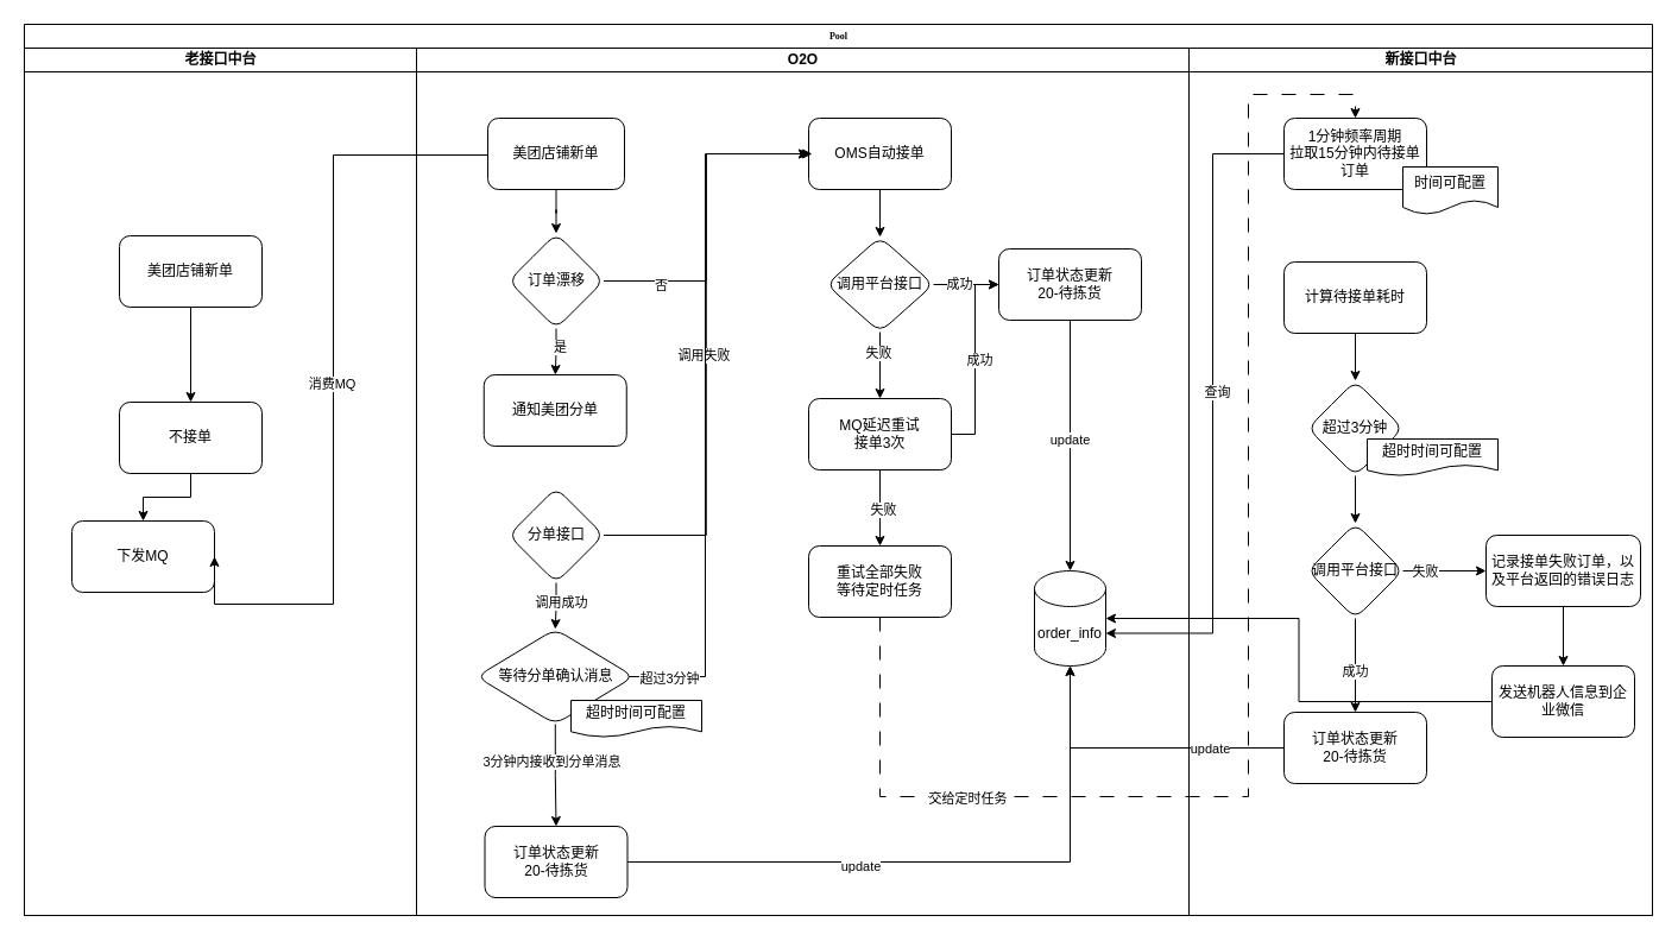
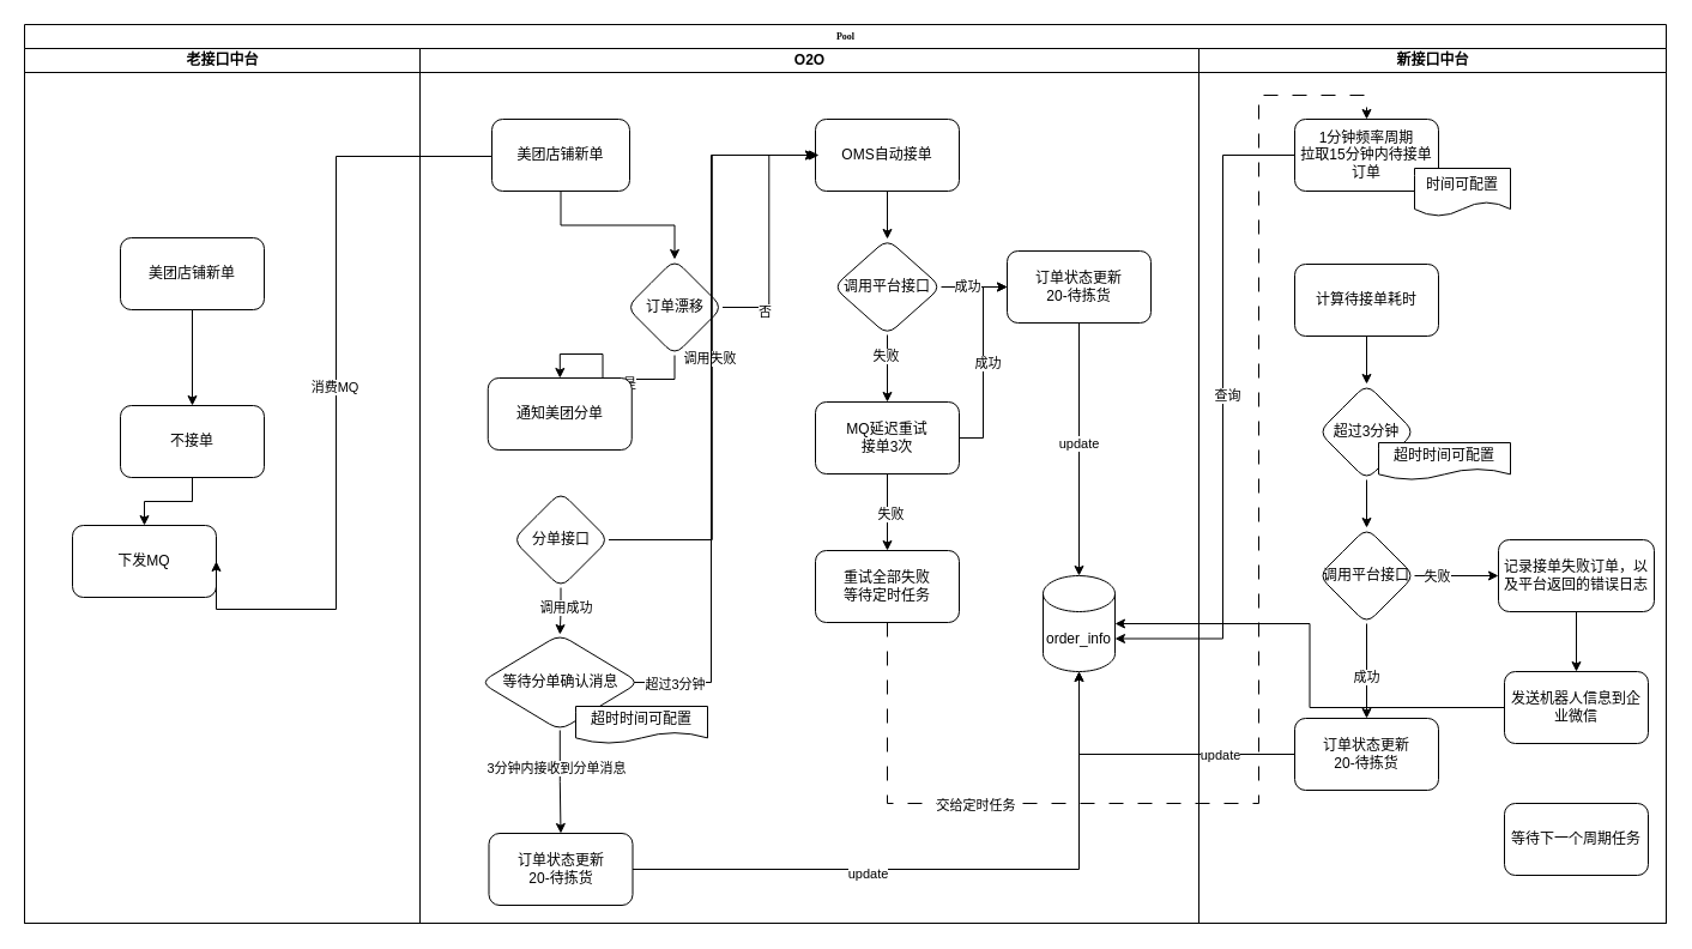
  <mxCell id="0" />
  <mxCell id="1" parent="0" />
  <mxCell id="2" value="Pool" style="swimlane;html=1;childLayout=stackLayout;startSize=20;rounded=0;shadow=0;labelBackgroundColor=none;strokeWidth=1;fontFamily=Verdana;fontSize=8;align=center;" vertex="1" parent="1"><mxGeometry x="20" y="20" width="1370" height="750" as="geometry" /></mxCell>
  <mxCell id="3" value="老接口中台" style="swimlane;html=1;startSize=20;" vertex="1" parent="2"><mxGeometry y="20" width="330" height="730" as="geometry" /></mxCell>
  <mxCell id="4" value="" style="edgeStyle=orthogonalEdgeStyle;rounded=0;orthogonalLoop=1;jettySize=auto;html=1;" edge="1" parent="3" source="5" target="7"><mxGeometry relative="1" as="geometry" /></mxCell>
  <mxCell id="5" value="美团店铺新单" style="rounded=1;whiteSpace=wrap;html=1;" vertex="1" parent="3"><mxGeometry x="80" y="158" width="120" height="60" as="geometry" /></mxCell>
  <mxCell id="6" value="" style="edgeStyle=orthogonalEdgeStyle;rounded=0;orthogonalLoop=1;jettySize=auto;html=1;" edge="1" parent="3" source="7" target="8"><mxGeometry relative="1" as="geometry" /></mxCell>
  <mxCell id="7" value="不接单" style="rounded=1;whiteSpace=wrap;html=1;" vertex="1" parent="3"><mxGeometry x="80" y="298" width="120" height="60" as="geometry" /></mxCell>
  <mxCell id="8" value="下发MQ" style="whiteSpace=wrap;html=1;rounded=1;" vertex="1" parent="3"><mxGeometry x="40" y="398" width="120" height="60" as="geometry" /></mxCell>
  <mxCell id="9" value="O2O" style="swimlane;html=1;startSize=20;" vertex="1" parent="2"><mxGeometry x="330" y="20" width="650" height="730" as="geometry" /></mxCell>
  <mxCell id="10" value="" style="edgeStyle=orthogonalEdgeStyle;rounded=0;orthogonalLoop=1;jettySize=auto;html=1;" edge="1" parent="9" source="11" target="16"><mxGeometry relative="1" as="geometry" /></mxCell>
  <mxCell id="11" value="美团店铺新单" style="rounded=1;whiteSpace=wrap;html=1;" vertex="1" parent="9"><mxGeometry x="60" y="59" width="115" height="60" as="geometry" /></mxCell>
  <mxCell id="12" value="" style="edgeStyle=orthogonalEdgeStyle;rounded=0;orthogonalLoop=1;jettySize=auto;html=1;" edge="1" parent="9" source="16" target="29"><mxGeometry relative="1" as="geometry" /></mxCell>
  <mxCell id="13" value="是" style="edgeLabel;html=1;align=center;verticalAlign=middle;resizable=0;points=[];" vertex="1" connectable="0" parent="12"><mxGeometry x="-0.257" y="3" relative="1" as="geometry"><mxPoint as="offset" /></mxGeometry></mxCell>
  <mxCell id="14" style="edgeStyle=orthogonalEdgeStyle;rounded=0;orthogonalLoop=1;jettySize=auto;html=1;exitX=1;exitY=0.5;exitDx=0;exitDy=0;entryX=0;entryY=0.5;entryDx=0;entryDy=0;" edge="1" parent="9" source="16" target="18"><mxGeometry relative="1" as="geometry" /></mxCell>
  <mxCell id="15" value="否" style="edgeLabel;html=1;align=center;verticalAlign=middle;resizable=0;points=[];" vertex="1" connectable="0" parent="14"><mxGeometry x="-0.664" y="-3" relative="1" as="geometry"><mxPoint x="1" as="offset" /></mxGeometry></mxCell>
- <mxCell id="16" value="订单漂移" style="rhombus;whiteSpace=wrap;html=1;rounded=1;" vertex="1" parent="9"><mxGeometry x="77.5" y="156" width="80" height="80" as="geometry" /></mxCell>
+ <mxCell id="16" value="订单漂移" style="rhombus;whiteSpace=wrap;html=1;rounded=1;" vertex="1" parent="9"><mxGeometry x="172.5" y="176" width="80" height="80" as="geometry" /></mxCell>
  <mxCell id="17" value="" style="edgeStyle=orthogonalEdgeStyle;rounded=0;orthogonalLoop=1;jettySize=auto;html=1;" edge="1" parent="9" source="18" target="23"><mxGeometry relative="1" as="geometry" /></mxCell>
  <mxCell id="18" value="OMS自动接单" style="whiteSpace=wrap;html=1;rounded=1;" vertex="1" parent="9"><mxGeometry x="330" y="59" width="120" height="60" as="geometry" /></mxCell>
  <mxCell id="19" value="" style="edgeStyle=orthogonalEdgeStyle;rounded=0;orthogonalLoop=1;jettySize=auto;html=1;" edge="1" parent="9" source="23" target="28"><mxGeometry relative="1" as="geometry" /></mxCell>
  <mxCell id="20" value="失败" style="edgeLabel;html=1;align=center;verticalAlign=middle;resizable=0;points=[];" vertex="1" connectable="0" parent="19"><mxGeometry x="-0.4" y="-2" relative="1" as="geometry"><mxPoint as="offset" /></mxGeometry></mxCell>
  <mxCell id="21" value="" style="edgeStyle=orthogonalEdgeStyle;rounded=0;orthogonalLoop=1;jettySize=auto;html=1;" edge="1" parent="9" source="23" target="30"><mxGeometry relative="1" as="geometry" /></mxCell>
  <mxCell id="22" value="成功" style="edgeLabel;html=1;align=center;verticalAlign=middle;resizable=0;points=[];" vertex="1" connectable="0" parent="21"><mxGeometry x="-0.233" y="1" relative="1" as="geometry"><mxPoint as="offset" /></mxGeometry></mxCell>
  <mxCell id="23" value="调用平台接口" style="rhombus;whiteSpace=wrap;html=1;rounded=1;" vertex="1" parent="9"><mxGeometry x="345" y="159" width="90" height="80" as="geometry" /></mxCell>
  <mxCell id="24" value="" style="edgeStyle=orthogonalEdgeStyle;rounded=0;orthogonalLoop=1;jettySize=auto;html=1;" edge="1" parent="9" source="28" target="47"><mxGeometry relative="1" as="geometry" /></mxCell>
  <mxCell id="25" value="失败" style="edgeLabel;html=1;align=center;verticalAlign=middle;resizable=0;points=[];" vertex="1" connectable="0" parent="24"><mxGeometry x="0.031" y="2" relative="1" as="geometry"><mxPoint as="offset" /></mxGeometry></mxCell>
  <mxCell id="26" style="edgeStyle=orthogonalEdgeStyle;rounded=0;orthogonalLoop=1;jettySize=auto;html=1;exitX=1;exitY=0.5;exitDx=0;exitDy=0;entryX=0;entryY=0.5;entryDx=0;entryDy=0;" edge="1" parent="9" source="28" target="30"><mxGeometry relative="1" as="geometry" /></mxCell>
  <mxCell id="27" value="成功" style="edgeLabel;html=1;align=center;verticalAlign=middle;resizable=0;points=[];" vertex="1" connectable="0" parent="26"><mxGeometry y="-3" relative="1" as="geometry"><mxPoint as="offset" /></mxGeometry></mxCell>
  <mxCell id="28" value="MQ延迟重试&lt;br&gt;接单3次" style="rounded=1;whiteSpace=wrap;html=1;" vertex="1" parent="9"><mxGeometry x="330" y="295" width="120" height="60" as="geometry" /></mxCell>
  <mxCell id="29" value="通知美团分单" style="whiteSpace=wrap;html=1;rounded=1;" vertex="1" parent="9"><mxGeometry x="56.75" y="275" width="120" height="60" as="geometry" /></mxCell>
  <mxCell id="30" value="订单状态更新&lt;br&gt;20-待拣货" style="whiteSpace=wrap;html=1;rounded=1;" vertex="1" parent="9"><mxGeometry x="490" y="169" width="120" height="60" as="geometry" /></mxCell>
  <mxCell id="31" value="" style="edgeStyle=orthogonalEdgeStyle;rounded=0;orthogonalLoop=1;jettySize=auto;html=1;" edge="1" parent="9" source="35" target="38"><mxGeometry relative="1" as="geometry" /></mxCell>
  <mxCell id="32" value="调用成功" style="edgeLabel;html=1;align=center;verticalAlign=middle;resizable=0;points=[];" vertex="1" connectable="0" parent="31"><mxGeometry x="-0.175" y="4" relative="1" as="geometry"><mxPoint as="offset" /></mxGeometry></mxCell>
  <mxCell id="33" style="edgeStyle=orthogonalEdgeStyle;rounded=0;orthogonalLoop=1;jettySize=auto;html=1;exitX=1;exitY=0.5;exitDx=0;exitDy=0;entryX=0;entryY=0.5;entryDx=0;entryDy=0;" edge="1" parent="9" source="35" target="18"><mxGeometry relative="1" as="geometry" /></mxCell>
  <mxCell id="34" value="调用失败" style="edgeLabel;html=1;align=center;verticalAlign=middle;resizable=0;points=[];" vertex="1" connectable="0" parent="33"><mxGeometry x="-0.035" y="2" relative="1" as="geometry"><mxPoint as="offset" /></mxGeometry></mxCell>
  <mxCell id="35" value="分单接口" style="rhombus;whiteSpace=wrap;html=1;rounded=1;" vertex="1" parent="9"><mxGeometry x="77.5" y="370" width="80" height="80" as="geometry" /></mxCell>
  <mxCell id="36" style="edgeStyle=orthogonalEdgeStyle;rounded=0;orthogonalLoop=1;jettySize=auto;html=1;exitX=0.909;exitY=0.5;exitDx=0;exitDy=0;entryX=0;entryY=0.5;entryDx=0;entryDy=0;exitPerimeter=0;" edge="1" parent="9" source="38"><mxGeometry relative="1" as="geometry"><mxPoint x="186" y="529" as="sourcePoint" /><mxPoint x="333" y="89" as="targetPoint" /><Array as="points"><mxPoint x="243" y="529" /><mxPoint x="243" y="89" /></Array></mxGeometry></mxCell>
  <mxCell id="37" value="超过3分钟" style="edgeLabel;html=1;align=center;verticalAlign=middle;resizable=0;points=[];" vertex="1" connectable="0" parent="36"><mxGeometry x="-0.86" y="-1" relative="1" as="geometry"><mxPoint as="offset" /></mxGeometry></mxCell>
  <mxCell id="38" value="等待分单确认消息" style="rhombus;whiteSpace=wrap;html=1;rounded=1;" vertex="1" parent="9"><mxGeometry x="50.5" y="489" width="132.5" height="80" as="geometry" /></mxCell>
  <mxCell id="39" value="order_info" style="shape=cylinder3;whiteSpace=wrap;html=1;boundedLbl=1;backgroundOutline=1;size=15;" vertex="1" parent="9"><mxGeometry x="520" y="440" width="60" height="80" as="geometry" /></mxCell>
  <mxCell id="40" style="edgeStyle=orthogonalEdgeStyle;rounded=0;orthogonalLoop=1;jettySize=auto;html=1;exitX=0.5;exitY=1;exitDx=0;exitDy=0;entryX=0.5;entryY=0;entryDx=0;entryDy=0;entryPerimeter=0;" edge="1" parent="9" source="30" target="39"><mxGeometry relative="1" as="geometry" /></mxCell>
  <mxCell id="41" value="update" style="edgeLabel;html=1;align=center;verticalAlign=middle;resizable=0;points=[];" vertex="1" connectable="0" parent="40"><mxGeometry x="-0.052" y="-1" relative="1" as="geometry"><mxPoint as="offset" /></mxGeometry></mxCell>
  <mxCell id="42" value="订单状态更新&lt;br&gt;20-待拣货" style="whiteSpace=wrap;html=1;rounded=1;" vertex="1" parent="9"><mxGeometry x="57.5" y="655" width="120" height="60" as="geometry" /></mxCell>
  <mxCell id="43" value="" style="edgeStyle=orthogonalEdgeStyle;rounded=0;orthogonalLoop=1;jettySize=auto;html=1;" edge="1" parent="9" source="38" target="42"><mxGeometry relative="1" as="geometry" /></mxCell>
  <mxCell id="44" value="3分钟内接收到分单消息" style="edgeLabel;html=1;align=center;verticalAlign=middle;resizable=0;points=[];" vertex="1" connectable="0" parent="43"><mxGeometry x="-0.266" y="-3" relative="1" as="geometry"><mxPoint as="offset" /></mxGeometry></mxCell>
  <mxCell id="45" style="edgeStyle=orthogonalEdgeStyle;rounded=0;orthogonalLoop=1;jettySize=auto;html=1;exitX=1;exitY=0.5;exitDx=0;exitDy=0;entryX=0.5;entryY=1;entryDx=0;entryDy=0;entryPerimeter=0;" edge="1" parent="9" source="42" target="39"><mxGeometry relative="1" as="geometry" /></mxCell>
  <mxCell id="46" value="update" style="edgeLabel;html=1;align=center;verticalAlign=middle;resizable=0;points=[];" vertex="1" connectable="0" parent="45"><mxGeometry x="-0.276" y="-3" relative="1" as="geometry"><mxPoint x="1" as="offset" /></mxGeometry></mxCell>
  <mxCell id="47" value="重试全部失败&lt;br&gt;等待定时任务" style="rounded=1;whiteSpace=wrap;html=1;" vertex="1" parent="9"><mxGeometry x="330" y="419" width="120" height="60" as="geometry" /></mxCell>
  <mxCell id="48" value="超时时间可配置" style="shape=document;whiteSpace=wrap;html=1;boundedLbl=1;" vertex="1" parent="9"><mxGeometry x="130" y="549" width="110" height="31" as="geometry" /></mxCell>
  <mxCell id="49" value="新接口中台" style="swimlane;html=1;startSize=20;" vertex="1" parent="2"><mxGeometry x="980" y="20" width="390" height="730" as="geometry" /></mxCell>
  <mxCell id="50" value="1分钟频率周期&lt;br&gt;拉取15分钟内待接单订单" style="rounded=1;whiteSpace=wrap;html=1;" vertex="1" parent="49"><mxGeometry x="80" y="59" width="120" height="60" as="geometry" /></mxCell>
  <mxCell id="51" value="" style="edgeStyle=orthogonalEdgeStyle;rounded=0;orthogonalLoop=1;jettySize=auto;html=1;" edge="1" parent="49" source="52" target="54"><mxGeometry relative="1" as="geometry" /></mxCell>
  <mxCell id="52" value="计算待接单耗时" style="whiteSpace=wrap;html=1;rounded=1;" vertex="1" parent="49"><mxGeometry x="80" y="180" width="120" height="60" as="geometry" /></mxCell>
  <mxCell id="53" value="" style="edgeStyle=orthogonalEdgeStyle;rounded=0;orthogonalLoop=1;jettySize=auto;html=1;" edge="1" parent="49" source="54" target="59"><mxGeometry relative="1" as="geometry" /></mxCell>
  <mxCell id="54" value="超过3分钟" style="rhombus;whiteSpace=wrap;html=1;rounded=1;" vertex="1" parent="49"><mxGeometry x="100" y="280" width="80" height="80" as="geometry" /></mxCell>
  <mxCell id="55" value="" style="edgeStyle=orthogonalEdgeStyle;rounded=0;orthogonalLoop=1;jettySize=auto;html=1;" edge="1" parent="49" source="59" target="60"><mxGeometry relative="1" as="geometry" /></mxCell>
  <mxCell id="56" value="成功" style="edgeLabel;html=1;align=center;verticalAlign=middle;resizable=0;points=[];" vertex="1" connectable="0" parent="55"><mxGeometry x="0.114" y="-1" relative="1" as="geometry"><mxPoint as="offset" /></mxGeometry></mxCell>
  <mxCell id="57" value="" style="edgeStyle=orthogonalEdgeStyle;rounded=0;orthogonalLoop=1;jettySize=auto;html=1;" edge="1" parent="49" source="59" target="62"><mxGeometry relative="1" as="geometry" /></mxCell>
  <mxCell id="58" value="失败" style="edgeLabel;html=1;align=center;verticalAlign=middle;resizable=0;points=[];" vertex="1" connectable="0" parent="57"><mxGeometry x="-0.489" relative="1" as="geometry"><mxPoint as="offset" /></mxGeometry></mxCell>
  <mxCell id="59" value="调用平台接口" style="rhombus;whiteSpace=wrap;html=1;rounded=1;" vertex="1" parent="49"><mxGeometry x="100" y="400" width="80" height="80" as="geometry" /></mxCell>
  <mxCell id="60" value="订单状态更新&lt;br style=&quot;border-color: var(--border-color);&quot;&gt;20-待拣货" style="whiteSpace=wrap;html=1;rounded=1;" vertex="1" parent="49"><mxGeometry x="80" y="559" width="120" height="60" as="geometry" /></mxCell>
  <mxCell id="61" value="" style="edgeStyle=orthogonalEdgeStyle;rounded=0;orthogonalLoop=1;jettySize=auto;html=1;" edge="1" parent="49" source="62" target="65"><mxGeometry relative="1" as="geometry" /></mxCell>
  <mxCell id="62" value="记录接单失败订单，以及平台返回的错误日志" style="whiteSpace=wrap;html=1;rounded=1;" vertex="1" parent="49"><mxGeometry x="250" y="410" width="130" height="60" as="geometry" /></mxCell>
  <mxCell id="63" value="时间可配置" style="shape=document;whiteSpace=wrap;html=1;boundedLbl=1;" vertex="1" parent="49"><mxGeometry x="180" y="100" width="80" height="40" as="geometry" /></mxCell>
  <mxCell id="64" value="" style="edgeStyle=orthogonalEdgeStyle;rounded=0;orthogonalLoop=1;jettySize=auto;html=1;" edge="1" parent="49" source="65" target="39"><mxGeometry relative="1" as="geometry" /></mxCell>
  <mxCell id="65" value="发送机器人信息到企业微信" style="whiteSpace=wrap;html=1;rounded=1;" vertex="1" parent="49"><mxGeometry x="255" y="520" width="120" height="60" as="geometry" /></mxCell>
  <mxCell id="66" value="超时时间可配置" style="shape=document;whiteSpace=wrap;html=1;boundedLbl=1;" vertex="1" parent="49"><mxGeometry x="150" y="329" width="110" height="31" as="geometry" /></mxCell>
+ <mxCell id="67" value="等待下一个周期任务" style="whiteSpace=wrap;html=1;rounded=1;" vertex="1" parent="49"><mxGeometry x="255" y="630" width="120" height="60" as="geometry" /></mxCell>
  <mxCell id="68" style="edgeStyle=orthogonalEdgeStyle;rounded=0;orthogonalLoop=1;jettySize=auto;html=1;entryX=1;entryY=0.5;entryDx=0;entryDy=0;" edge="1" parent="2" source="11" target="8"><mxGeometry relative="1" as="geometry"><Array as="points"><mxPoint x="260" y="110" /><mxPoint x="260" y="488" /></Array></mxGeometry></mxCell>
  <mxCell id="69" value="消费MQ" style="edgeLabel;html=1;align=center;verticalAlign=middle;resizable=0;points=[];" vertex="1" connectable="0" parent="68"><mxGeometry x="-0.006" y="-2" relative="1" as="geometry"><mxPoint as="offset" /></mxGeometry></mxCell>
  <mxCell id="70" style="edgeStyle=orthogonalEdgeStyle;rounded=0;orthogonalLoop=1;jettySize=auto;html=1;exitX=0;exitY=0.5;exitDx=0;exitDy=0;entryX=0.5;entryY=1;entryDx=0;entryDy=0;entryPerimeter=0;" edge="1" parent="2" source="60" target="39"><mxGeometry relative="1" as="geometry" /></mxCell>
  <mxCell id="71" value="update" style="edgeLabel;html=1;align=center;verticalAlign=middle;resizable=0;points=[];" vertex="1" connectable="0" parent="70"><mxGeometry x="-0.494" relative="1" as="geometry"><mxPoint as="offset" /></mxGeometry></mxCell>
  <mxCell id="72" style="edgeStyle=orthogonalEdgeStyle;rounded=0;orthogonalLoop=1;jettySize=auto;html=1;exitX=0.5;exitY=1;exitDx=0;exitDy=0;entryX=0.5;entryY=0;entryDx=0;entryDy=0;dashed=1;dashPattern=12 12;" edge="1" parent="2" source="47" target="50"><mxGeometry relative="1" as="geometry"><Array as="points"><mxPoint x="790" y="650" /><mxPoint x="1030" y="650" /><mxPoint x="1030" y="59" /><mxPoint x="1190" y="59" /></Array></mxGeometry></mxCell>
  <mxCell id="73" value="交给定时任务" style="edgeLabel;html=1;align=center;verticalAlign=middle;resizable=0;points=[];" vertex="1" connectable="0" parent="72"><mxGeometry x="-0.615" y="-1" relative="1" as="geometry"><mxPoint as="offset" /></mxGeometry></mxCell>
  <mxCell id="74" style="edgeStyle=orthogonalEdgeStyle;rounded=0;orthogonalLoop=1;jettySize=auto;html=1;exitX=0;exitY=0.5;exitDx=0;exitDy=0;entryX=1;entryY=0;entryDx=0;entryDy=52.5;entryPerimeter=0;" edge="1" parent="2" source="50" target="39"><mxGeometry relative="1" as="geometry"><Array as="points"><mxPoint x="1000" y="109" /><mxPoint x="1000" y="513" /></Array></mxGeometry></mxCell>
  <mxCell id="75" value="查询" style="edgeLabel;html=1;align=center;verticalAlign=middle;resizable=0;points=[];" vertex="1" connectable="0" parent="74"><mxGeometry x="-0.06" y="3" relative="1" as="geometry"><mxPoint as="offset" /></mxGeometry></mxCell>
